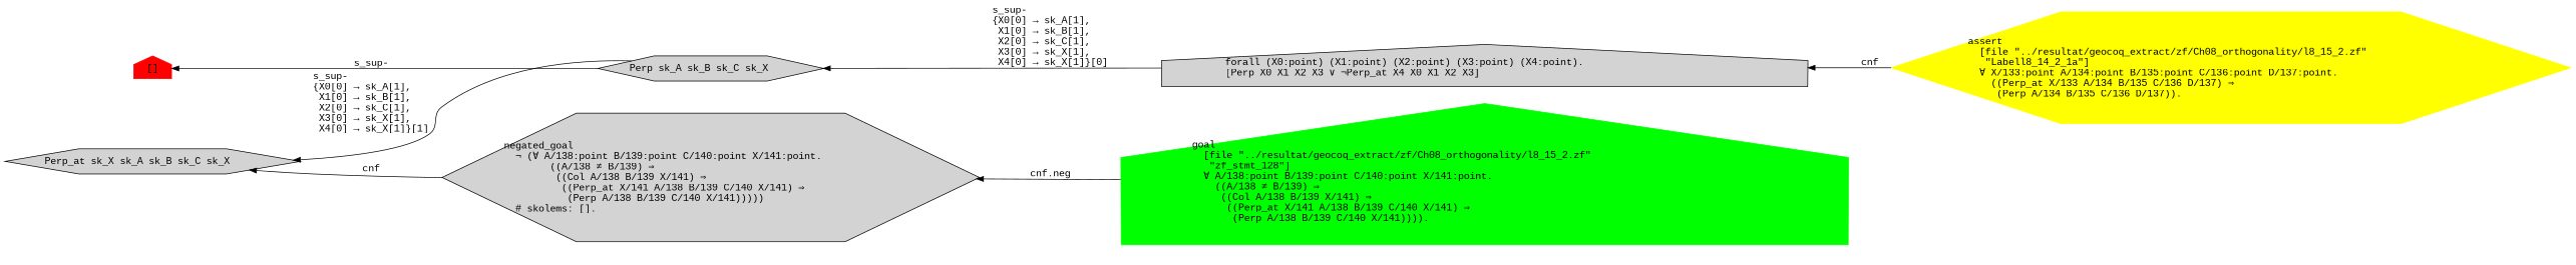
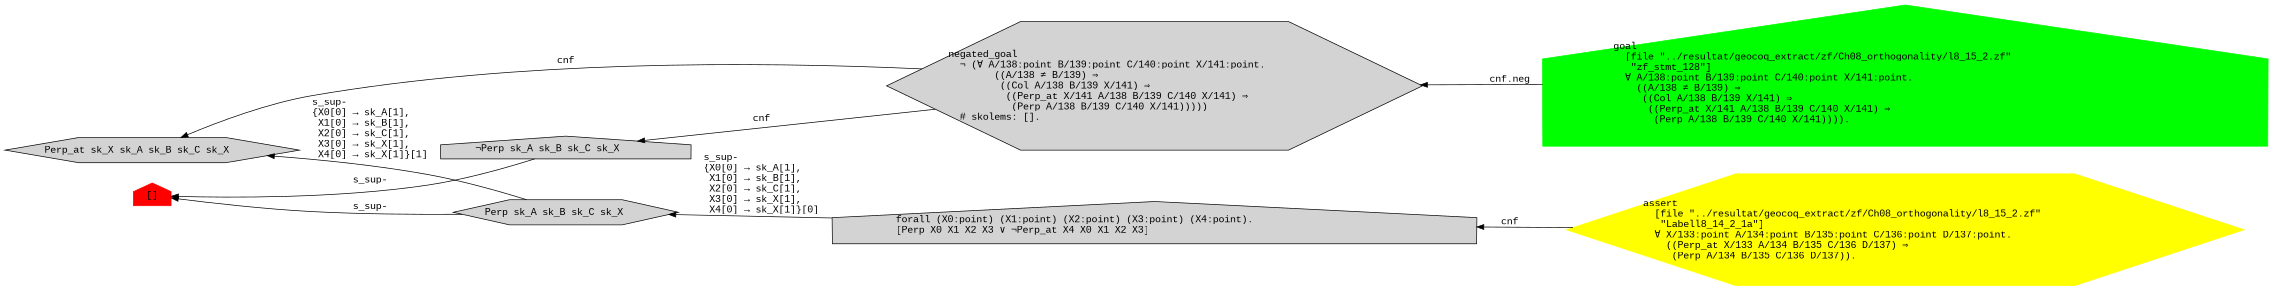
  digraph {
    fontname="Liberation Mono"
    rankdir=LR
    node [fontname="Liberation Mono" shape=house style=filled]
    edge [dir=back fontname="Liberation Mono"]
    n1 [color=red label="[]"]
+   n2 [label="¬Perp sk_A sk_B sk_C sk_X\l"]
    n3 [label="Perp sk_A sk_B sk_C sk_X\l" shape=hexagon]
    n4 [label="negated_goal\l  ¬ (∀ A/138:point B/139:point C/140:point X/141:point.\l        ((A/138 ≠ B/139) ⇒\l         ((Col A/138 B/139 X/141) ⇒\l          ((Perp_at X/141 A/138 B/139 C/140 X/141) ⇒\l           (Perp A/138 B/139 C/140 X/141)))))\l  # skolems: [].\l" shape=hexagon]
    n5 [label="forall (X0:point) (X1:point) (X2:point) (X3:point) (X4:point).\l[Perp X0 X1 X2 X3 ∨ ¬Perp_at X4 X0 X1 X2 X3]\l"]
    n6 [color=green label="goal\l  [file \"../resultat/geocoq_extract/zf/Ch08_orthogonality/l8_15_2.zf\" \l   \"zf_stmt_128\"]\l  ∀ A/138:point B/139:point C/140:point X/141:point.\l    ((A/138 ≠ B/139) ⇒\l     ((Col A/138 B/139 X/141) ⇒\l      ((Perp_at X/141 A/138 B/139 C/140 X/141) ⇒\l       (Perp A/138 B/139 C/140 X/141)))).\l"]
    n7 [color=yellow label="assert\l  [file \"../resultat/geocoq_extract/zf/Ch08_orthogonality/l8_15_2.zf\" \l   \"Labell8_14_2_1a\"]\l  ∀ X/133:point A/134:point B/135:point C/136:point D/137:point.\l    ((Perp_at X/133 A/134 B/135 C/136 D/137) ⇒\l     (Perp A/134 B/135 C/136 D/137)).\l" shape=hexagon]
    n8 [label="Perp_at sk_X sk_A sk_B sk_C sk_X\l" shape=hexagon]
+   n1 -> n2 [label="s_sup-\l"]
    n1 -> n3 [label="s_sup-\l"]
+   n2 -> n4 [label=cnf]
    n3 -> n5 [label="s_sup-\l\{X0[0] → sk_A[1], \l X1[0] → sk_B[1], \l X2[0] → sk_C[1], \l X3[0] → sk_X[1], \l X4[0] → sk_X[1]\}[0]\l"]
    n4 -> n6 [label="cnf.neg"]
    n5 -> n7 [label=cnf]
    n8 -> n3 [label="s_sup-\l\{X0[0] → sk_A[1], \l X1[0] → sk_B[1], \l X2[0] → sk_C[1], \l X3[0] → sk_X[1], \l X4[0] → sk_X[1]\}[1]\l"]
    n8 -> n4 [label=cnf]
  }
